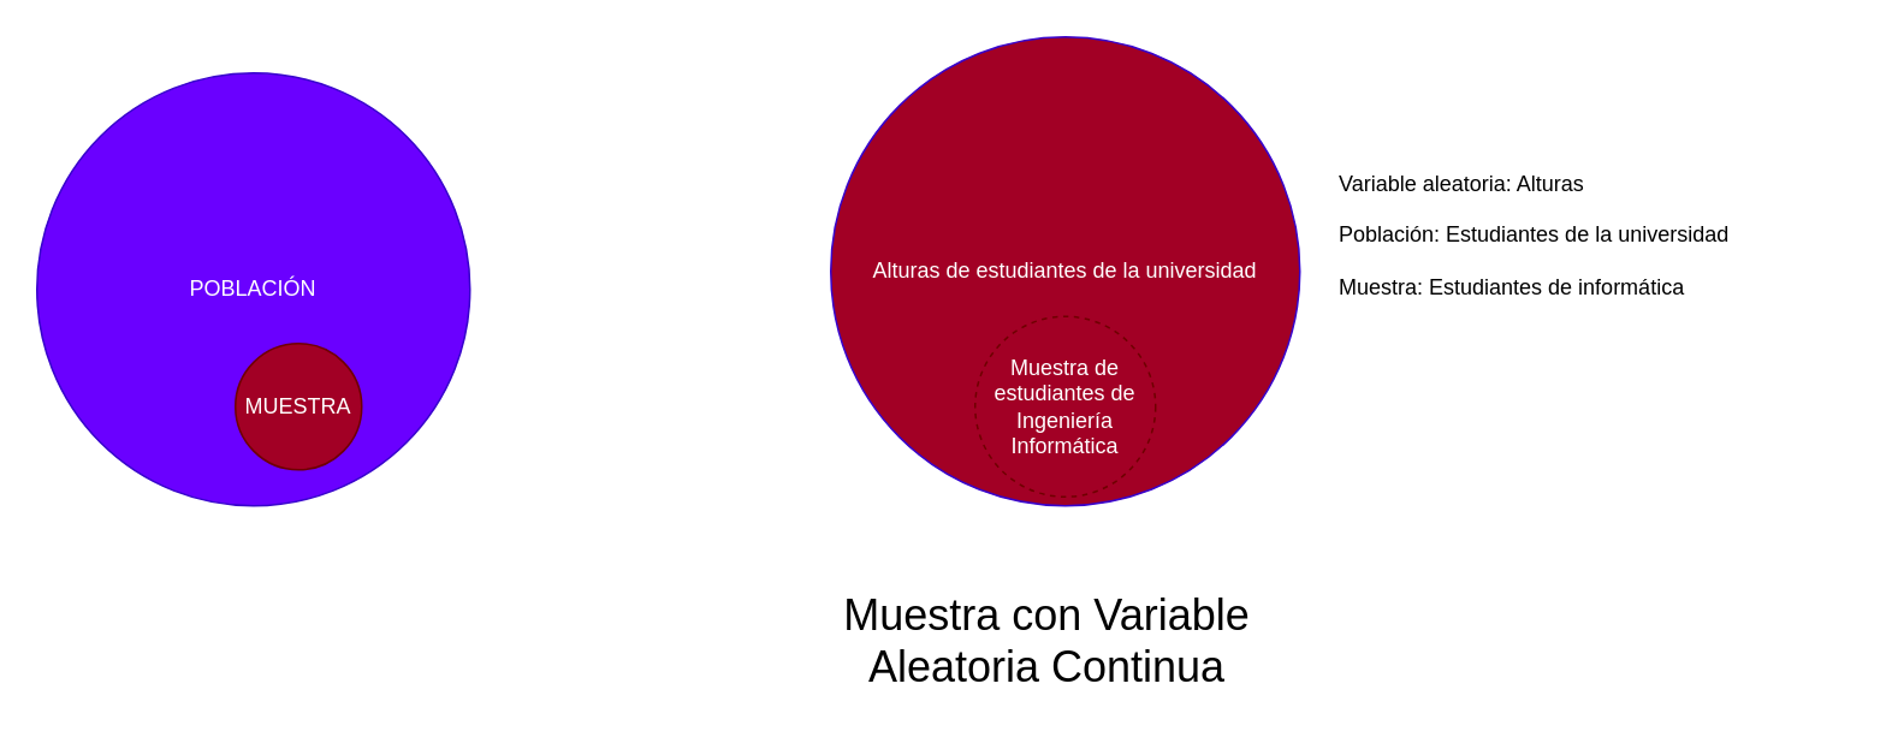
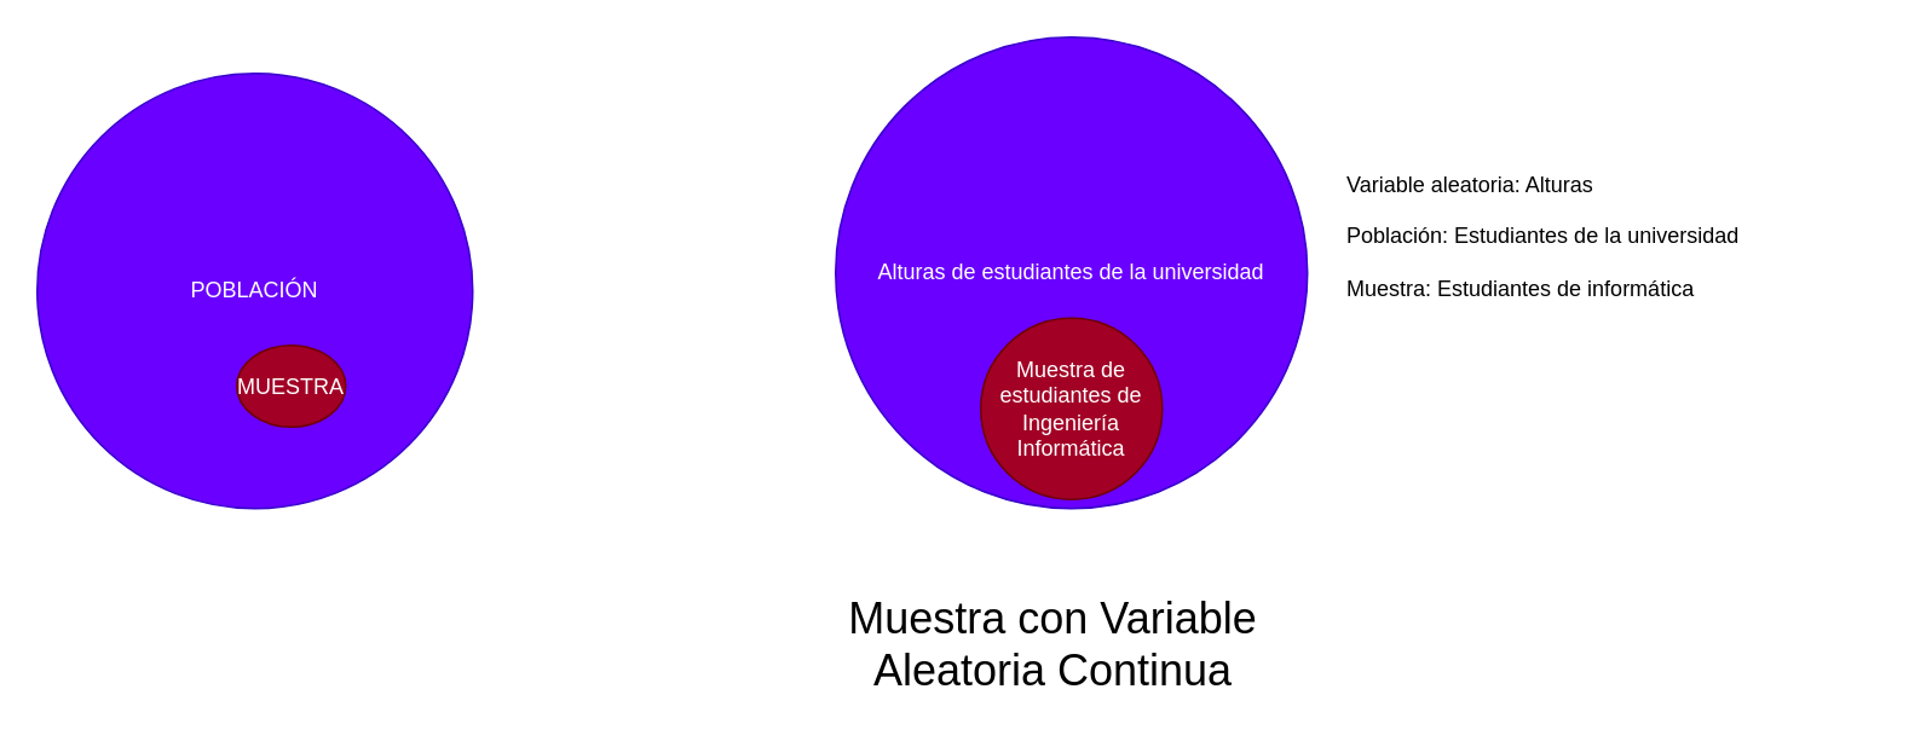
  <mxCell id="0" />
  <mxCell id="1" parent="0" />
  <mxCell id="2" value="POBLACIÓN" style="ellipse;whiteSpace=wrap;html=1;aspect=fixed;fillColor=#6a00ff;fontColor=#ffffff;strokeColor=#3700CC;" parent="1" vertex="1"><mxGeometry x="20" y="40" width="240" height="240" as="geometry" /></mxCell>
- <mxCell id="3" value="MUESTRA" style="ellipse;whiteSpace=wrap;html=1;aspect=fixed;fillColor=#a20025;fontColor=#ffffff;strokeColor=#6F0000;" parent="1" vertex="1"><mxGeometry x="130" y="190" width="70" height="70" as="geometry" /></mxCell>
- <mxCell id="4" value="Alturas de estudiantes de la universidad" style="ellipse;whiteSpace=wrap;html=1;aspect=fixed;fillColor=#a20025;fontColor=#ffffff;strokeColor=#3700CC;" parent="1" vertex="1"><mxGeometry x="460" y="20" width="260" height="260" as="geometry" /></mxCell>
- <mxCell id="5" value="Muestra de estudiantes de Ingeniería Informática" style="ellipse;whiteSpace=wrap;html=1;aspect=fixed;fillColor=#a20025;fontColor=#ffffff;strokeColor=#6F0000;dashed=1;" parent="1" vertex="1"><mxGeometry x="540" y="175" width="100" height="100" as="geometry" /></mxCell>
+ <mxCell id="3" value="MUESTRA" style="ellipse;whiteSpace=wrap;html=1;aspect=fixed;fillColor=#a20025;fontColor=#ffffff;strokeColor=#6F0000;" parent="1" vertex="1"><mxGeometry x="130" y="190" width="60" height="45" as="geometry" /></mxCell>
+ <mxCell id="4" value="Alturas de estudiantes de la universidad" style="ellipse;whiteSpace=wrap;html=1;aspect=fixed;fillColor=#6a00ff;fontColor=#ffffff;strokeColor=#3700CC;" parent="1" vertex="1"><mxGeometry x="460" y="20" width="260" height="260" as="geometry" /></mxCell>
+ <mxCell id="5" value="Muestra de estudiantes de Ingeniería Informática" style="ellipse;whiteSpace=wrap;html=1;aspect=fixed;fillColor=#a20025;fontColor=#ffffff;strokeColor=#6F0000;" parent="1" vertex="1"><mxGeometry x="540" y="175" width="100" height="100" as="geometry" /></mxCell>
  <mxCell id="6" value="Variable aleatoria: Alturas&lt;div&gt;&lt;br&gt;&lt;/div&gt;&lt;div&gt;Población: Estudiantes de la universidad&lt;/div&gt;&lt;div&gt;&lt;br&gt;&lt;/div&gt;&lt;div&gt;Muestra: Estudiantes de informática&lt;/div&gt;" style="text;html=1;align=left;verticalAlign=middle;whiteSpace=wrap;rounded=0;" parent="1" vertex="1"><mxGeometry x="740" y="40" width="290" height="180" as="geometry" /></mxCell>
  <mxCell id="7" value="Muestra con Variable Aleatoria Continua" style="text;html=1;align=center;verticalAlign=middle;whiteSpace=wrap;rounded=0;fontSize=24;" vertex="1" parent="1"><mxGeometry x="450" y="320" width="260" height="70" as="geometry" /></mxCell>
